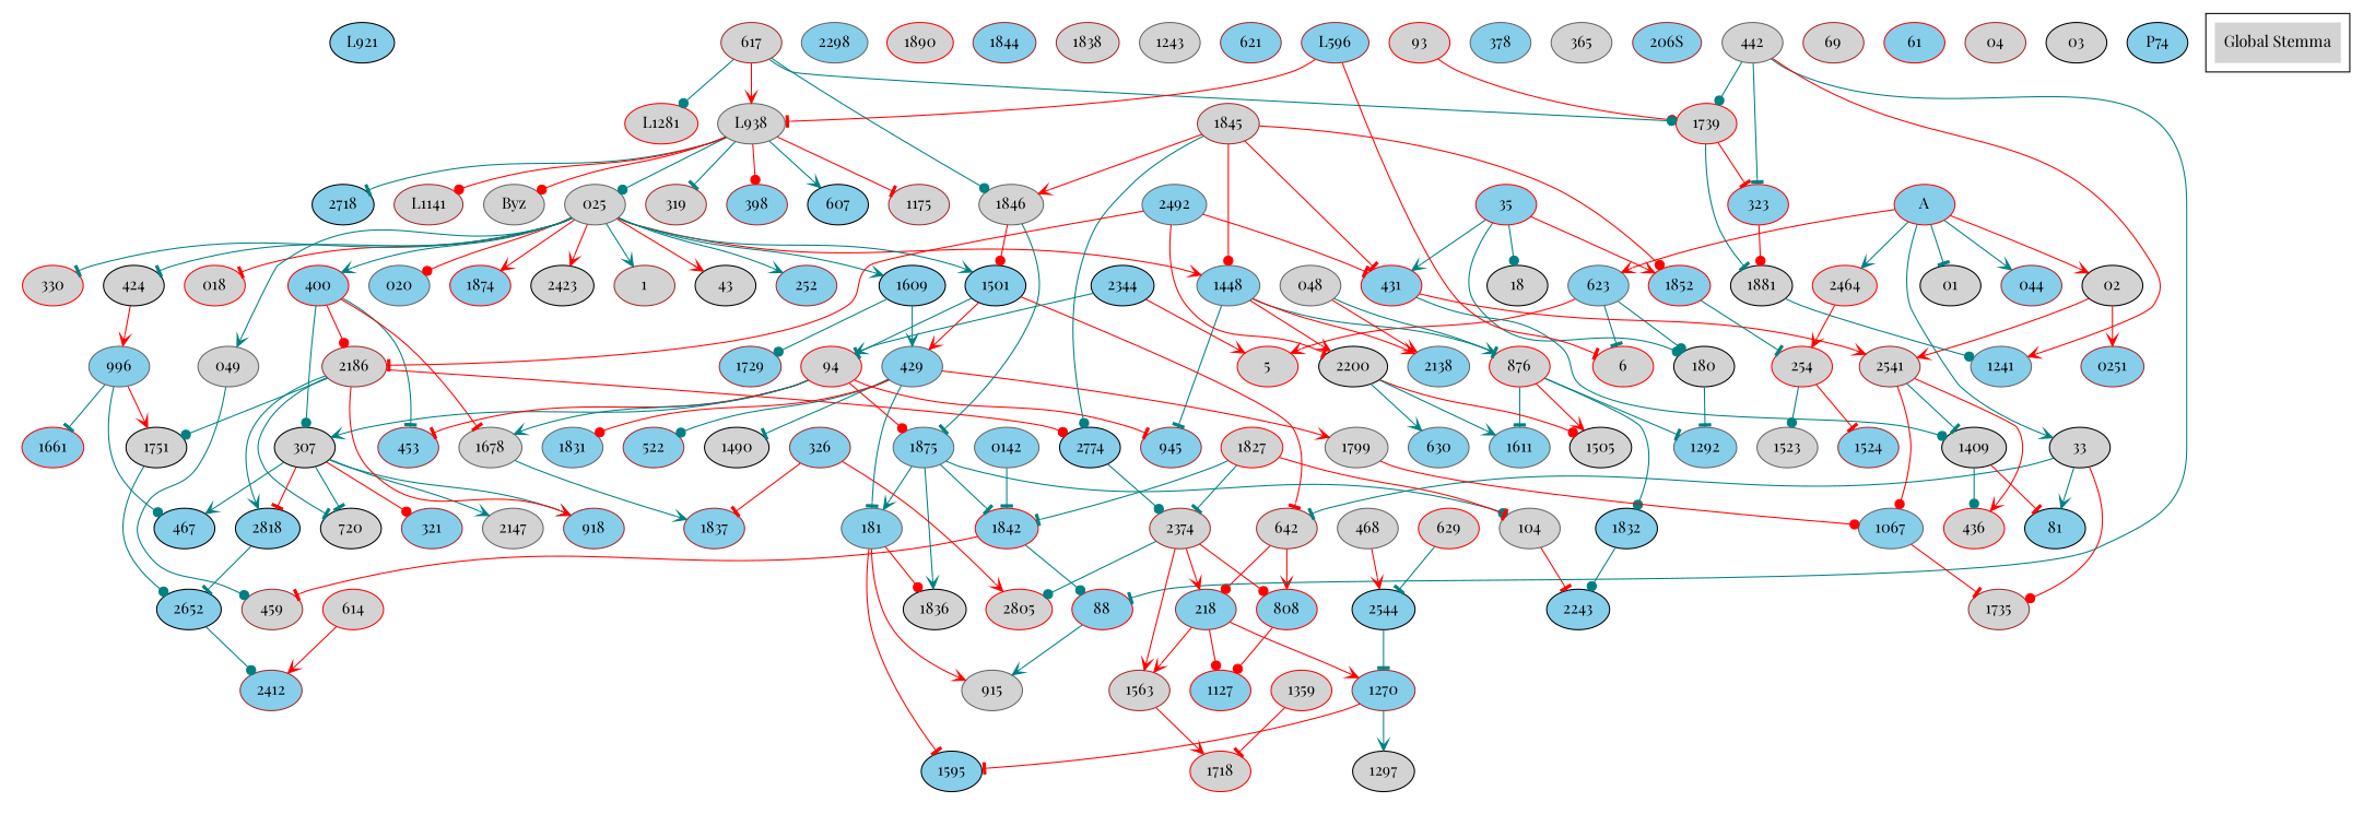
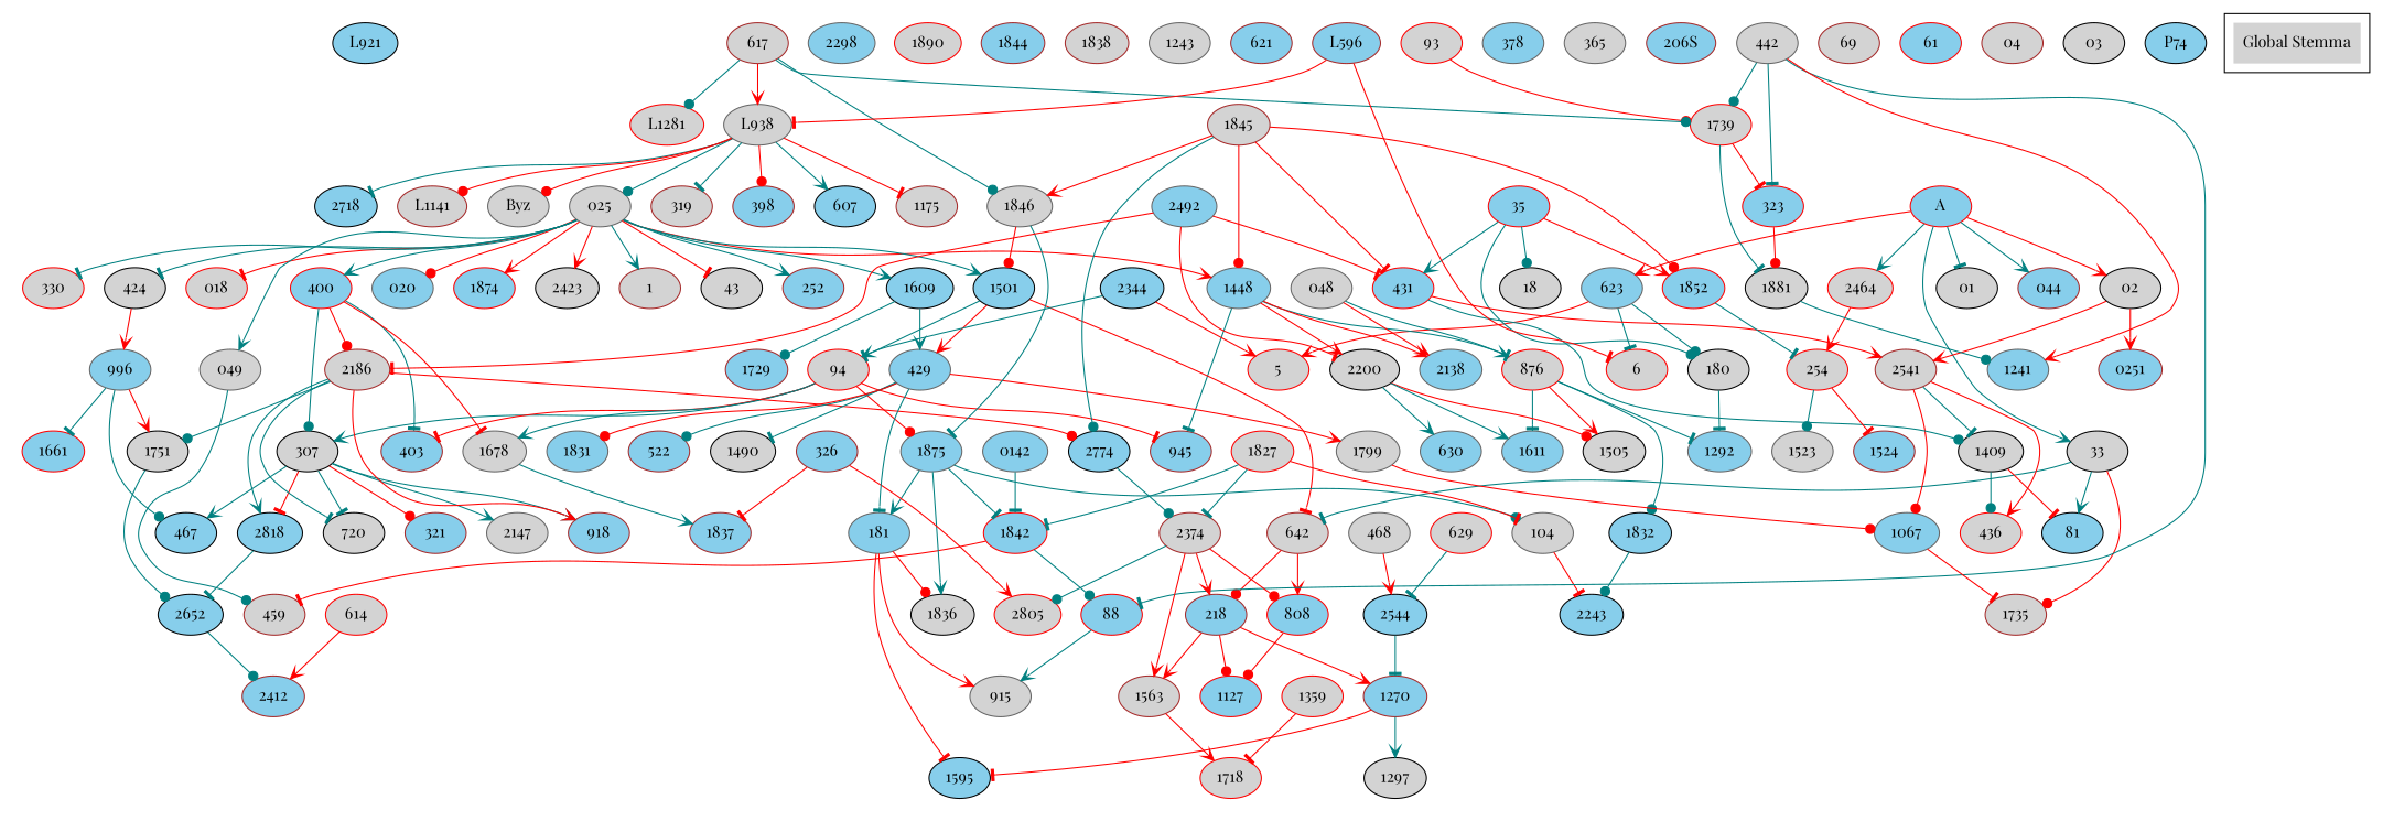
  digraph {
    fontname="Playfair Display"
    node [color=brown fillcolor=lightgrey fontname="Playfair Display" shape=ellipse style=filled]
    edge [arrowhead=vee color=teal fontname="Playfair Display"]
    n1 [color=red fillcolor=skyblue label=A]
    n2 [color=black label=01]
    n3 [color=black label=02]
    n4 [fillcolor=skyblue label=044]
    n5 [color=black label=33]
    n6 [color=gray40 fillcolor=skyblue label=623]
    n7 [color=red label=2464]
    n8 [color=gray40 label=Byz]
    n9 [color=black fillcolor=skyblue label=P74]
    n10 [fillcolor=skyblue label=0251]
    n11 [label=2541]
    n12 [color=black label=03]
    n13 [label=04]
    n14 [color=red label=018]
    n15 [color=gray40 fillcolor=skyblue label=020]
    n16 [color=gray40 label=025]
    n17 [color=gray40 label=049]
    n18 [label=1]
    n19 [color=black label=43]
    n20 [fillcolor=skyblue label=252]
    n21 [color=red label=330]
    n22 [color=red fillcolor=skyblue label=400]
    n23 [color=black label=424]
    n24 [color=gray40 fillcolor=skyblue label=1448]
    n25 [color=black fillcolor=skyblue label=1501]
    n26 [color=black fillcolor=skyblue label=1609]
    n27 [color=red fillcolor=skyblue label=1874]
    n28 [color=black label=2423]
    n29 [color=gray40 label=048]
    n30 [color=red label=876]
    n31 [color=gray40 fillcolor=skyblue label=2138]
    n32 [label=459]
    n33 [color=gray40 fillcolor=skyblue label=0142]
    n34 [color=red fillcolor=skyblue label=1842]
    n35 [color=red label=5]
    n36 [color=red label=6]
    n37 [color=black label=18]
    n38 [color=black fillcolor=skyblue label=81]
    n39 [label=642]
    n40 [label=1735]
    n41 [color=red fillcolor=skyblue label=35]
    n42 [color=black label=180]
    n43 [color=red fillcolor=skyblue label=431]
    n44 [color=red fillcolor=skyblue label=1852]
    n45 [color=red fillcolor=skyblue label=61]
    n46 [label=69]
    n47 [color=red fillcolor=skyblue label=88]
    n48 [color=gray40 label=915]
    n49 [color=red label=93]
    n50 [color=red label=1739]
    n51 [color=red label=94]
    n52 [color=black label=307]
-   n53 [fillcolor=skyblue label=453]
+   n53 [fillcolor=skyblue label=403]
    n54 [fillcolor=skyblue label=945]
    n55 [color=gray40 label=1678]
    n56 [color=gray40 fillcolor=skyblue label=1875]
    n57 [color=gray40 label=104]
    n58 [color=black fillcolor=skyblue label=2243]
    n59 [color=gray40 fillcolor=skyblue label=1292]
    n60 [color=gray40 fillcolor=skyblue label=181]
    n61 [color=black fillcolor=skyblue label=1595]
    n62 [color=black label=1836]
    n63 [fillcolor=skyblue label="206S"]
    n64 [fillcolor=skyblue label=218]
    n65 [color=red fillcolor=skyblue label=1127]
    n66 [fillcolor=skyblue label=1270]
    n67 [label=1563]
    n68 [color=red label=254]
    n69 [color=gray40 label=1523]
    n70 [fillcolor=skyblue label=1524]
    n71 [fillcolor=skyblue label=321]
    n72 [color=black fillcolor=skyblue label=467]
    n73 [color=black label=720]
    n74 [fillcolor=skyblue label=918]
    n75 [color=gray40 label=2147]
    n76 [color=black fillcolor=skyblue label=2818]
    n77 [label=319]
    n78 [color=red fillcolor=skyblue label=323]
    n79 [color=black label=1881]
    n80 [fillcolor=skyblue label=326]
    n81 [fillcolor=skyblue label=1837]
    n82 [color=red label=2805]
    n83 [color=gray40 label=365]
    n84 [color=gray40 fillcolor=skyblue label=378]
    n85 [fillcolor=skyblue label=398]
    n86 [label=2186]
    n87 [color=gray40 fillcolor=skyblue label=996]
    n88 [color=gray40 fillcolor=skyblue label=429]
    n89 [fillcolor=skyblue label=522]
    n90 [color=black label=1490]
    n91 [color=gray40 label=1799]
    n92 [color=gray40 fillcolor=skyblue label=1831]
    n93 [color=black label=1409]
    n94 [color=red label=436]
    n95 [color=gray40 label=442]
    n96 [color=gray40 fillcolor=skyblue label=1241]
    n97 [color=gray40 label=468]
    n98 [color=black fillcolor=skyblue label=2544]
    n99 [color=black fillcolor=skyblue label=607]
    n100 [color=red label=614]
    n101 [fillcolor=skyblue label=2412]
    n102 [label=617]
    n103 [color=gray40 label=1846]
    n104 [color=gray40 label=L938]
    n105 [color=red label=L1281]
    n106 [fillcolor=skyblue label=621]
    n107 [color=red label=629]
    n108 [color=gray40 fillcolor=skyblue label=630]
    n109 [color=red fillcolor=skyblue label=808]
    n110 [color=black label=1505]
    n111 [color=gray40 fillcolor=skyblue label=1611]
    n112 [color=black fillcolor=skyblue label=1832]
    n113 [color=red fillcolor=skyblue label=1661]
    n114 [color=black label=1751]
    n115 [color=gray40 fillcolor=skyblue label=1067]
    n116 [label=1175]
    n117 [color=gray40 label=1243]
    n118 [color=black label=1297]
    n119 [color=red label=1359]
    n120 [color=red label=1718]
    n121 [color=black label=2200]
    n122 [fillcolor=skyblue label=1729]
    n123 [color=black fillcolor=skyblue label=2652]
    n124 [color=red label=1827]
    n125 [label=2374]
    n126 [label=1838]
    n127 [fillcolor=skyblue label=1844]
    n128 [label=1845]
    n129 [color=black fillcolor=skyblue label=2774]
    n130 [color=red label=1890]
    n131 [color=gray40 fillcolor=skyblue label=2298]
    n132 [color=black fillcolor=skyblue label=2344]
    n133 [color=gray40 fillcolor=skyblue label=2492]
    n134 [color=black fillcolor=skyblue label=2718]
    n135 [fillcolor=skyblue label=L596]
    n136 [color=black fillcolor=skyblue label=L921]
    n137 [label=L1141]
    n138 [label="Global Stemma" shape=plaintext]
    subgraph cluster_1 {
      style=invis
      n1
      n2
      n3
      n4
      n5
      n6
      n7
      n8
      n9
      n10
      n11
      n12
      n13
      n14
      n15
      n16
      n17
      n18
      n19
      n20
      n21
      n22
      n23
      n24
      n25
      n26
      n27
      n28
      n29
      n30
      n31
      n32
      n33
      n34
      n35
      n36
      n37
      n38
      n39
      n40
      n41
      n42
      n43
      n44
      n45
      n46
      n47
      n48
      n49
      n50
      n51
      n52
      n53
      n54
      n55
      n56
      n57
      n58
      n59
      n60
      n61
      n62
      n63
      n64
      n65
      n66
      n67
      n68
      n69
      n70
      n71
      n72
      n73
      n74
      n75
      n76
      n77
      n78
      n79
      n80
      n81
      n82
      n83
      n84
      n85
      n86
      n87
      n88
      n89
      n90
      n91
      n92
      n93
      n94
      n95
      n96
      n97
      n98
      n99
      n100
      n101
      n102
      n103
      n104
      n105
      n106
      n107
      n108
      n109
      n110
      n111
      n112
      n113
      n114
      n115
      n116
      n117
      n118
      n119
      n120
      n121
      n122
      n123
      n124
      n125
      n126
      n127
      n128
      n129
      n130
      n131
      n132
      n133
      n134
      n135
      n136
      n137
    }
    subgraph cluster_2 {
      n138
    }
    n1 -> n2 [arrowhead=tee]
    n1 -> n3 [color=red]
    n1 -> n4
    n1 -> n5
    n1 -> n6 [color=red]
    n1 -> n7
    n3 -> n10 [color=red]
    n3 -> n11 [color=red]
    n5 -> n38
    n5 -> n39 [arrowhead=tee]
    n5 -> n40 [arrowhead=dot color=red]
    n6 -> n35 [color=red]
    n6 -> n36 [arrowhead=tee]
    n6 -> n42 [arrowhead=dot]
    n7 -> n68 [color=red]
    n11 -> n93 [arrowhead=tee]
    n11 -> n94 [color=red]
    n11 -> n115 [arrowhead=dot color=red]
    n16 -> n14 [arrowhead=tee color=red]
    n16 -> n15 [arrowhead=dot color=red]
    n16 -> n17
    n16 -> n18
-   n16 -> n19 [color=red]
+   n16 -> n19 [arrowhead=tee color=red]
    n16 -> n20
    n16 -> n21 [arrowhead=tee]
    n16 -> n22
    n16 -> n23 [arrowhead=tee]
    n16 -> n24 [color=red]
    n16 -> n25
    n16 -> n26
    n16 -> n27 [color=red]
    n16 -> n28 [color=red]
    n17 -> n32 [arrowhead=dot]
    n22 -> n52 [arrowhead=dot]
    n22 -> n53 [arrowhead=tee]
    n22 -> n55 [arrowhead=tee color=red]
    n22 -> n86 [arrowhead=dot color=red]
    n23 -> n87 [color=red]
    n24 -> n30 [arrowhead=tee]
    n24 -> n31 [color=red]
    n24 -> n54 [arrowhead=tee]
    n24 -> n121 [color=red]
    n25 -> n39 [arrowhead=tee color=red]
    n25 -> n51 [arrowhead=tee]
    n25 -> n88 [color=red]
    n26 -> n88
    n26 -> n122 [arrowhead=dot]
    n29 -> n30
    n29 -> n31 [color=red]
    n30 -> n59 [arrowhead=tee]
    n30 -> n110 [color=red]
    n30 -> n111 [arrowhead=tee]
    n30 -> n112 [arrowhead=dot]
    n33 -> n34 [arrowhead=tee]
    n34 -> n32 [arrowhead=tee color=red]
    n34 -> n47 [arrowhead=dot]
    n39 -> n64 [arrowhead=dot color=red]
    n39 -> n109 [color=red]
    n41 -> n37 [arrowhead=dot]
    n41 -> n42 [arrowhead=dot]
    n41 -> n43
    n41 -> n44 [color=red]
    n42 -> n59 [arrowhead=tee]
    n43 -> n11 [color=red]
    n43 -> n93 [arrowhead=dot]
    n44 -> n68 [arrowhead=tee]
    n47 -> n48
    n49 -> n50 [arrowhead=dot color=red]
    n50 -> n78 [arrowhead=tee color=red]
    n50 -> n79 [arrowhead=tee]
    n51 -> n52
    n51 -> n53 [arrowhead=tee color=red]
    n51 -> n54 [arrowhead=tee color=red]
    n51 -> n55
    n51 -> n56 [arrowhead=dot color=red]
    n52 -> n71 [arrowhead=dot color=red]
    n52 -> n72
    n52 -> n73 [arrowhead=tee]
    n52 -> n74
    n52 -> n75
    n52 -> n76 [arrowhead=tee color=red]
    n55 -> n81
    n56 -> n34 [arrowhead=tee]
    n56 -> n57 [arrowhead=dot]
    n56 -> n60
    n56 -> n62
    n57 -> n58 [arrowhead=tee color=red]
    n60 -> n48 [color=red]
    n60 -> n61 [arrowhead=tee color=red]
    n60 -> n62 [arrowhead=dot color=red]
    n64 -> n65 [arrowhead=dot color=red]
    n64 -> n66 [color=red]
    n64 -> n67 [color=red]
    n66 -> n61 [arrowhead=tee color=red]
    n66 -> n118
    n67 -> n120 [color=red]
    n68 -> n69 [arrowhead=dot]
    n68 -> n70 [arrowhead=tee color=red]
    n76 -> n123 [arrowhead=tee]
    n78 -> n79 [arrowhead=dot color=red]
    n79 -> n96 [arrowhead=dot]
    n80 -> n81 [arrowhead=tee color=red]
    n80 -> n82 [color=red]
    n86 -> n73 [arrowhead=tee]
    n86 -> n74 [color=red]
    n86 -> n76
    n86 -> n114 [arrowhead=dot]
    n86 -> n129 [arrowhead=dot color=red]
    n87 -> n72 [arrowhead=dot]
    n87 -> n113 [arrowhead=tee]
    n87 -> n114 [color=red]
    n88 -> n60 [arrowhead=tee]
    n88 -> n89 [arrowhead=dot]
    n88 -> n90 [arrowhead=tee]
    n88 -> n91 [color=red]
    n88 -> n92 [arrowhead=dot color=red]
    n91 -> n115 [arrowhead=dot color=red]
    n93 -> n38 [arrowhead=tee color=red]
    n93 -> n94 [arrowhead=dot]
    n95 -> n47 [arrowhead=tee]
    n95 -> n50 [arrowhead=dot]
    n95 -> n78 [arrowhead=tee]
    n95 -> n96 [color=red]
    n97 -> n98 [color=red]
    n98 -> n66 [arrowhead=tee]
    n100 -> n101 [color=red]
    n102 -> n50 [arrowhead=dot]
    n102 -> n103 [arrowhead=dot]
    n102 -> n104 [color=red]
    n102 -> n105 [arrowhead=dot]
    n103 -> n25 [arrowhead=dot color=red]
    n103 -> n56 [arrowhead=tee]
    n104 -> n8 [arrowhead=dot color=red]
    n104 -> n16 [arrowhead=dot]
    n104 -> n77 [arrowhead=tee]
    n104 -> n85 [arrowhead=dot color=red]
    n104 -> n99
    n104 -> n116 [arrowhead=tee color=red]
    n104 -> n134 [arrowhead=tee]
    n104 -> n137 [arrowhead=dot color=red]
    n107 -> n98 [arrowhead=tee]
    n109 -> n65 [arrowhead=dot color=red]
    n112 -> n58 [arrowhead=dot]
    n114 -> n123 [arrowhead=dot]
    n115 -> n40 [arrowhead=tee color=red]
    n119 -> n120 [arrowhead=tee color=red]
    n121 -> n108
    n121 -> n110 [arrowhead=dot color=red]
    n121 -> n111
    n123 -> n101 [arrowhead=dot]
    n124 -> n34 [arrowhead=tee]
    n124 -> n57 [arrowhead=tee color=red]
    n124 -> n125 [arrowhead=tee]
    n125 -> n64 [color=red]
    n125 -> n67 [color=red]
    n125 -> n82 [arrowhead=dot]
    n125 -> n109 [arrowhead=dot color=red]
    n128 -> n24 [arrowhead=dot color=red]
    n128 -> n43 [arrowhead=tee color=red]
    n128 -> n44 [arrowhead=dot color=red]
    n128 -> n103 [color=red]
    n128 -> n129 [arrowhead=dot]
    n129 -> n125 [arrowhead=dot]
    n132 -> n35 [color=red]
    n132 -> n51
    n133 -> n43 [arrowhead=tee color=red]
    n133 -> n86 [arrowhead=tee color=red]
    n133 -> n121 [arrowhead=tee color=red]
    n135 -> n36 [arrowhead=tee color=red]
    n135 -> n104 [arrowhead=tee color=red]
  }
